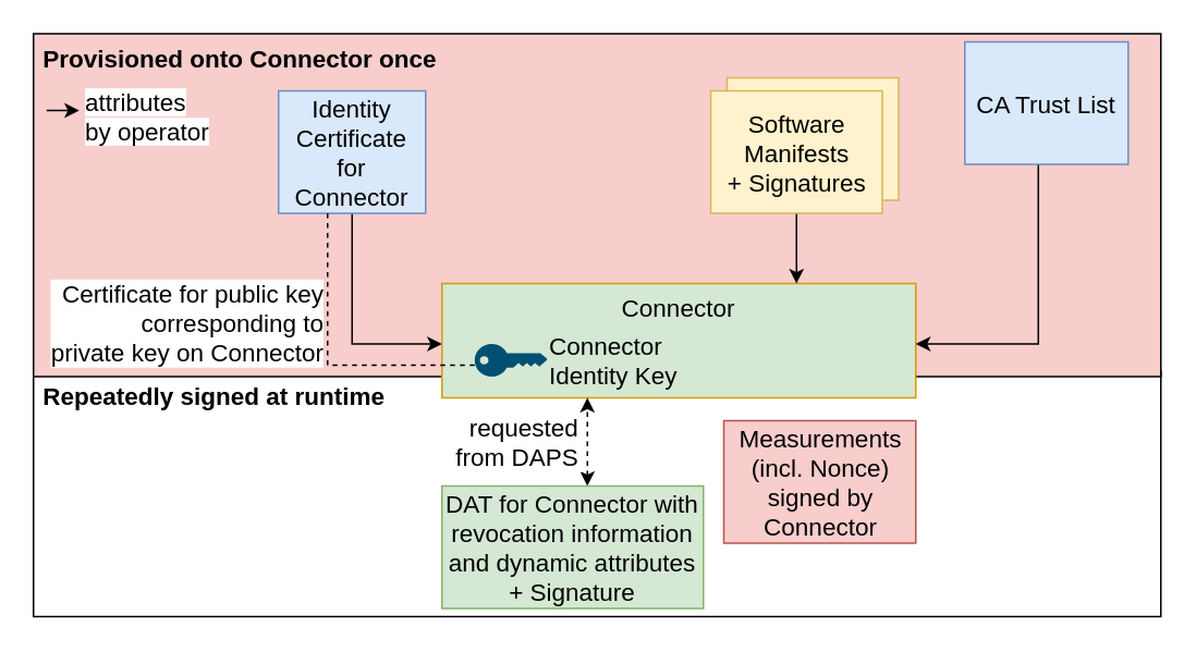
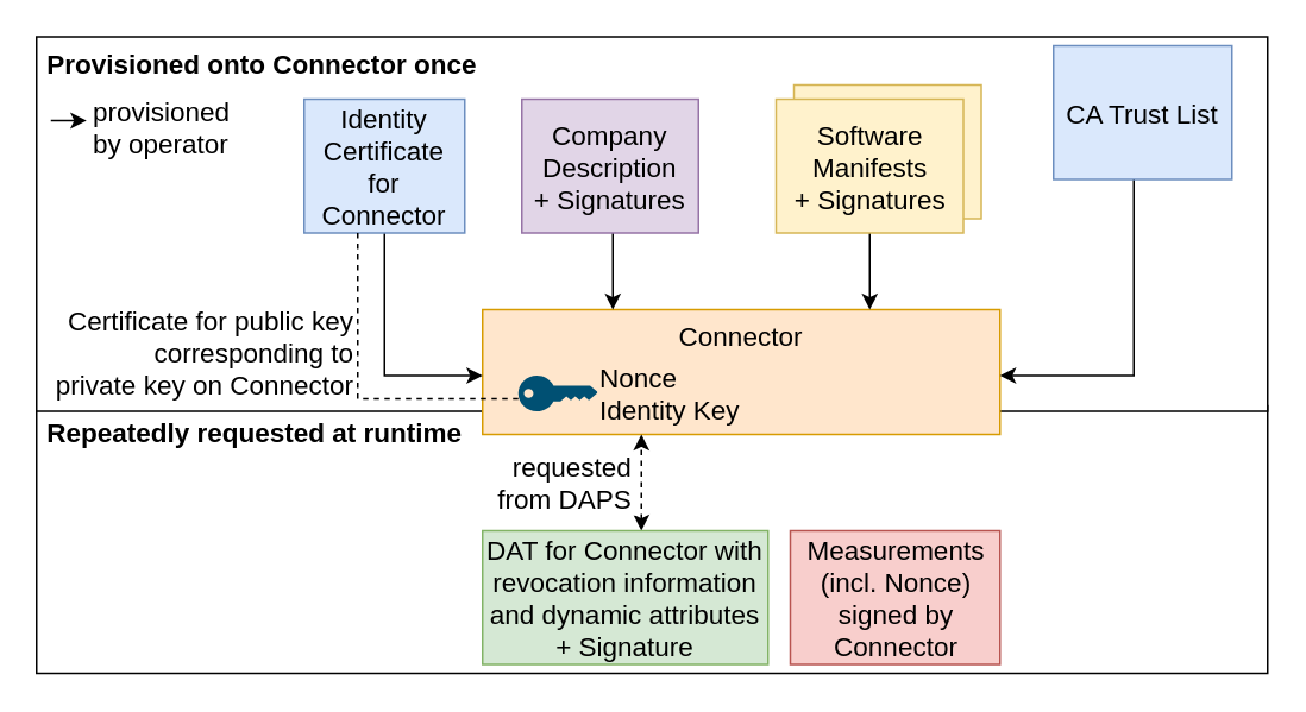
  <mxCell id="0" />
  <mxCell id="1" parent="0" />
- <mxCell id="2" value="&amp;nbsp;Repeatedly signed at runtime" style="rounded=0;whiteSpace=wrap;html=1;labelBackgroundColor=none;fontSize=15;align=left;verticalAlign=top;fontStyle=1" parent="1" vertex="1"><mxGeometry x="20" y="227" width="690" height="150" as="geometry" /></mxCell>
- <mxCell id="3" value="&amp;nbsp;Provisioned onto Connector once" style="rounded=0;whiteSpace=wrap;html=1;labelBackgroundColor=none;fontSize=15;align=left;verticalAlign=top;fontStyle=1;fillColor=#f8cecc;" parent="1" vertex="1"><mxGeometry x="20" y="20" width="690" height="210" as="geometry" /></mxCell>
+ <mxCell id="2" value="&amp;nbsp;Repeatedly requested at runtime" style="rounded=0;whiteSpace=wrap;html=1;labelBackgroundColor=none;fontSize=15;align=left;verticalAlign=top;fontStyle=1" parent="1" vertex="1"><mxGeometry x="20" y="227" width="690" height="150" as="geometry" /></mxCell>
+ <mxCell id="3" value="&amp;nbsp;Provisioned onto Connector once" style="rounded=0;whiteSpace=wrap;html=1;labelBackgroundColor=none;fontSize=15;align=left;verticalAlign=top;fontStyle=1" parent="1" vertex="1"><mxGeometry x="20" y="20" width="690" height="210" as="geometry" /></mxCell>
  <mxCell id="4" value="" style="rounded=0;whiteSpace=wrap;html=1;fontSize=15;fillColor=#fff2cc;strokeColor=#d6b656;" parent="1" vertex="1"><mxGeometry x="444.5" y="47" width="105" height="75" as="geometry" /></mxCell>
- <mxCell id="5" value="Connector" style="rounded=0;whiteSpace=wrap;html=1;fillColor=#d5e8d4;strokeColor=#d79b00;fontSize=15;verticalAlign=top;" parent="1" vertex="1"><mxGeometry x="270" y="173" width="290" height="70" as="geometry" /></mxCell>
+ <mxCell id="5" value="Connector" style="rounded=0;whiteSpace=wrap;html=1;fillColor=#ffe6cc;strokeColor=#d79b00;fontSize=15;verticalAlign=top;" parent="1" vertex="1"><mxGeometry x="270" y="173" width="290" height="70" as="geometry" /></mxCell>
  <mxCell id="6" style="edgeStyle=orthogonalEdgeStyle;rounded=0;orthogonalLoop=1;jettySize=auto;html=1;fontSize=15;" parent="1" source="7" target="5" edge="1"><mxGeometry relative="1" as="geometry"><Array as="points"><mxPoint x="215" y="210" /></Array></mxGeometry></mxCell>
  <mxCell id="7" value="&lt;div style=&quot;font-size: 15px;&quot;&gt;&lt;/div&gt;Identity Certificate for Connector" style="rounded=0;whiteSpace=wrap;html=1;fontSize=15;fillColor=#dae8fc;strokeColor=#6c8ebf;" parent="1" vertex="1"><mxGeometry x="170" y="55" width="90" height="75" as="geometry" /></mxCell>
+ <mxCell id="8" value="" style="edgeStyle=orthogonalEdgeStyle;rounded=0;orthogonalLoop=1;jettySize=auto;html=1;align=left;spacingLeft=2;fontSize=15;" parent="1" source="9" target="5" edge="1"><mxGeometry relative="1" as="geometry"><Array as="points"><mxPoint x="343" y="160" /><mxPoint x="343" y="160" /></Array></mxGeometry></mxCell>
+ <mxCell id="9" value="&lt;div style=&quot;font-size: 15px;&quot;&gt;Company Description&lt;/div&gt;&lt;div style=&quot;font-size: 15px;&quot;&gt;+ Signatures&lt;/div&gt;" style="rounded=0;whiteSpace=wrap;html=1;fontSize=15;fillColor=#e1d5e7;strokeColor=#9673a6;" parent="1" vertex="1"><mxGeometry x="292" y="55" width="99" height="75" as="geometry" /></mxCell>
  <mxCell id="10" style="edgeStyle=orthogonalEdgeStyle;rounded=0;orthogonalLoop=1;jettySize=auto;html=1;fontSize=15;" parent="1" source="11" target="5" edge="1"><mxGeometry relative="1" as="geometry"><Array as="points"><mxPoint x="487" y="160" /><mxPoint x="487" y="160" /></Array></mxGeometry></mxCell>
  <mxCell id="11" value="&lt;div style=&quot;font-size: 15px;&quot;&gt;Software&lt;/div&gt;&lt;div style=&quot;font-size: 15px;&quot;&gt;Manifests&lt;br style=&quot;font-size: 15px;&quot;&gt;&lt;/div&gt;&lt;div style=&quot;font-size: 15px;&quot;&gt;+ Signatures&lt;br style=&quot;font-size: 15px;&quot;&gt;&lt;/div&gt;" style="rounded=0;whiteSpace=wrap;html=1;fontSize=15;fillColor=#fff2cc;strokeColor=#d6b656;" parent="1" vertex="1"><mxGeometry x="434.5" y="55" width="105" height="75" as="geometry" /></mxCell>
  <mxCell id="12" style="edgeStyle=orthogonalEdgeStyle;rounded=0;orthogonalLoop=1;jettySize=auto;html=1;fontSize=15;" parent="1" source="13" target="5" edge="1"><mxGeometry relative="1" as="geometry"><Array as="points"><mxPoint x="635" y="210" /></Array></mxGeometry></mxCell>
  <mxCell id="13" value="&lt;div style=&quot;font-size: 15px;&quot;&gt;CA Trust List&lt;/div&gt;" style="rounded=0;whiteSpace=wrap;html=1;fontSize=15;fillColor=#dae8fc;strokeColor=#6c8ebf;" parent="1" vertex="1"><mxGeometry x="590" y="25" width="100" height="75" as="geometry" /></mxCell>
  <mxCell id="14" style="edgeStyle=orthogonalEdgeStyle;rounded=0;orthogonalLoop=1;jettySize=auto;html=1;endArrow=none;endFill=0;dashed=1;fontSize=15;" parent="1" source="16" target="7" edge="1"><mxGeometry relative="1" as="geometry"><Array as="points"><mxPoint x="200" y="223" /></Array></mxGeometry></mxCell>
  <mxCell id="15" value="Certificate for public key&lt;br style=&quot;font-size: 15px&quot;&gt;corresponding to &lt;br style=&quot;font-size: 15px&quot;&gt;private key on Connector" style="edgeLabel;html=1;align=right;verticalAlign=middle;resizable=0;points=[];fontSize=15;" parent="14" vertex="1" connectable="0"><mxGeometry x="0.295" y="2" relative="1" as="geometry"><mxPoint y="1" as="offset" /></mxGeometry></mxCell>
  <mxCell id="16" value="" style="points=[[0,0.5,0],[0.24,0,0],[0.5,0.28,0],[0.995,0.475,0],[0.5,0.72,0],[0.24,1,0]];verticalLabelPosition=bottom;sketch=0;html=1;verticalAlign=top;aspect=fixed;align=center;pointerEvents=1;shape=mxgraph.cisco19.key;fillColor=#005073;strokeColor=none;fontSize=15;" parent="1" vertex="1"><mxGeometry x="290" y="210" width="44.44" height="20" as="geometry" /></mxCell>
- <mxCell id="17" value="&lt;span style=&quot;color: rgb(0, 0, 0); font-family: helvetica; font-size: 15px; font-style: normal; font-weight: 400; letter-spacing: normal; text-align: center; text-indent: 0px; text-transform: none; word-spacing: 0px; display: inline; float: none;&quot;&gt;Connector Identity Key&lt;/span&gt;" style="text;whiteSpace=wrap;html=1;labelBackgroundColor=none;fontSize=15;verticalAlign=middle;" parent="1" vertex="1"><mxGeometry x="334.44" y="200" width="95.56" height="40" as="geometry" /></mxCell>
+ <mxCell id="17" value="&lt;span style=&quot;color: rgb(0, 0, 0); font-family: helvetica; font-size: 15px; font-style: normal; font-weight: 400; letter-spacing: normal; text-align: center; text-indent: 0px; text-transform: none; word-spacing: 0px; display: inline; float: none;&quot;&gt;Nonce Identity Key&lt;/span&gt;" style="text;whiteSpace=wrap;html=1;labelBackgroundColor=none;fontSize=15;verticalAlign=middle;" parent="1" vertex="1"><mxGeometry x="334.44" y="200" width="95.56" height="40" as="geometry" /></mxCell>
  <mxCell id="18" value="requested&amp;nbsp;&lt;br style=&quot;font-size: 15px;&quot;&gt;from DAPS&amp;nbsp;" style="edgeStyle=orthogonalEdgeStyle;rounded=0;orthogonalLoop=1;jettySize=auto;html=1;fontSize=15;endArrow=classic;endFill=1;startArrow=classic;startFill=1;dashed=1;align=right;" parent="1" edge="1"><mxGeometry relative="1" as="geometry"><mxPoint x="359" y="243" as="targetPoint" /><Array as="points"><mxPoint x="359" y="260" /><mxPoint x="359" y="260" /></Array><mxPoint x="359" y="297" as="sourcePoint" /></mxGeometry></mxCell>
  <mxCell id="19" value="&lt;div style=&quot;font-size: 15px;&quot;&gt;&lt;/div&gt;DAT for Connector with revocation information and dynamic attributes&lt;br style=&quot;font-size: 15px;&quot;&gt;+ Signature" style="rounded=0;whiteSpace=wrap;html=1;fontSize=15;fillColor=#d5e8d4;strokeColor=#82b366;" parent="1" vertex="1"><mxGeometry x="270" y="297" width="160" height="75" as="geometry" /></mxCell>
- <mxCell id="20" value="&lt;span style=&quot;font-size: 15px; text-align: left;&quot;&gt;Measurements&lt;/span&gt;&lt;br style=&quot;font-size: 15px; text-align: left;&quot;&gt;&lt;span style=&quot;font-size: 15px; text-align: left;&quot;&gt;(incl. Nonce)&lt;br style=&quot;font-size: 15px;&quot;&gt;signed by Connector&lt;br style=&quot;font-size: 15px;&quot;&gt;&lt;/span&gt;&lt;div style=&quot;font-size: 15px;&quot;&gt;&lt;/div&gt;" style="rounded=0;whiteSpace=wrap;html=1;fontSize=15;fillColor=#f8cecc;strokeColor=#b85450;labelBackgroundColor=none;" parent="1" vertex="1"><mxGeometry x="442.5" y="257" width="117.5" height="75" as="geometry" /></mxCell>
+ <mxCell id="20" value="&lt;span style=&quot;font-size: 15px; text-align: left;&quot;&gt;Measurements&lt;/span&gt;&lt;br style=&quot;font-size: 15px; text-align: left;&quot;&gt;&lt;span style=&quot;font-size: 15px; text-align: left;&quot;&gt;(incl. Nonce)&lt;br style=&quot;font-size: 15px;&quot;&gt;signed by Connector&lt;br style=&quot;font-size: 15px;&quot;&gt;&lt;/span&gt;&lt;div style=&quot;font-size: 15px;&quot;&gt;&lt;/div&gt;" style="rounded=0;whiteSpace=wrap;html=1;fontSize=15;fillColor=#f8cecc;strokeColor=#b85450;labelBackgroundColor=none;" parent="1" vertex="1"><mxGeometry x="442.5" y="297" width="117.5" height="75" as="geometry" /></mxCell>
  <mxCell id="21" value="" style="endArrow=classic;html=1;rounded=0;fontSize=15;" parent="1" edge="1"><mxGeometry width="50" height="50" relative="1" as="geometry"><mxPoint x="28" y="67" as="sourcePoint" /><mxPoint x="48" y="67" as="targetPoint" /></mxGeometry></mxCell>
- <mxCell id="22" value="&lt;span style=&quot;color: rgb(0, 0, 0); font-family: helvetica; font-size: 15px; font-style: normal; font-weight: 400; letter-spacing: normal; text-align: left; text-indent: 0px; text-transform: none; word-spacing: 0px; background-color: rgb(255, 255, 255); display: inline; float: none;&quot;&gt;attributes&lt;/span&gt;&lt;br style=&quot;color: rgb(0, 0, 0); font-family: helvetica; font-size: 15px; font-style: normal; font-weight: 400; letter-spacing: normal; text-align: left; text-indent: 0px; text-transform: none; word-spacing: 0px;&quot;&gt;&lt;span style=&quot;color: rgb(0, 0, 0); font-family: helvetica; font-size: 15px; font-style: normal; font-weight: 400; letter-spacing: normal; text-align: left; text-indent: 0px; text-transform: none; word-spacing: 0px; background-color: rgb(255, 255, 255); display: inline; float: none;&quot;&gt;by operator&lt;/span&gt;" style="text;whiteSpace=wrap;html=1;fontSize=15;" parent="1" vertex="1"><mxGeometry x="50" y="47" width="80" height="38" as="geometry" /></mxCell>
+ <mxCell id="22" value="&lt;span style=&quot;color: rgb(0, 0, 0); font-family: helvetica; font-size: 15px; font-style: normal; font-weight: 400; letter-spacing: normal; text-align: left; text-indent: 0px; text-transform: none; word-spacing: 0px; background-color: rgb(255, 255, 255); display: inline; float: none;&quot;&gt;provisioned&lt;/span&gt;&lt;br style=&quot;color: rgb(0, 0, 0); font-family: helvetica; font-size: 15px; font-style: normal; font-weight: 400; letter-spacing: normal; text-align: left; text-indent: 0px; text-transform: none; word-spacing: 0px;&quot;&gt;&lt;span style=&quot;color: rgb(0, 0, 0); font-family: helvetica; font-size: 15px; font-style: normal; font-weight: 400; letter-spacing: normal; text-align: left; text-indent: 0px; text-transform: none; word-spacing: 0px; background-color: rgb(255, 255, 255); display: inline; float: none;&quot;&gt;by operator&lt;/span&gt;" style="text;whiteSpace=wrap;html=1;fontSize=15;" parent="1" vertex="1"><mxGeometry x="50" y="47" width="80" height="38" as="geometry" /></mxCell>
